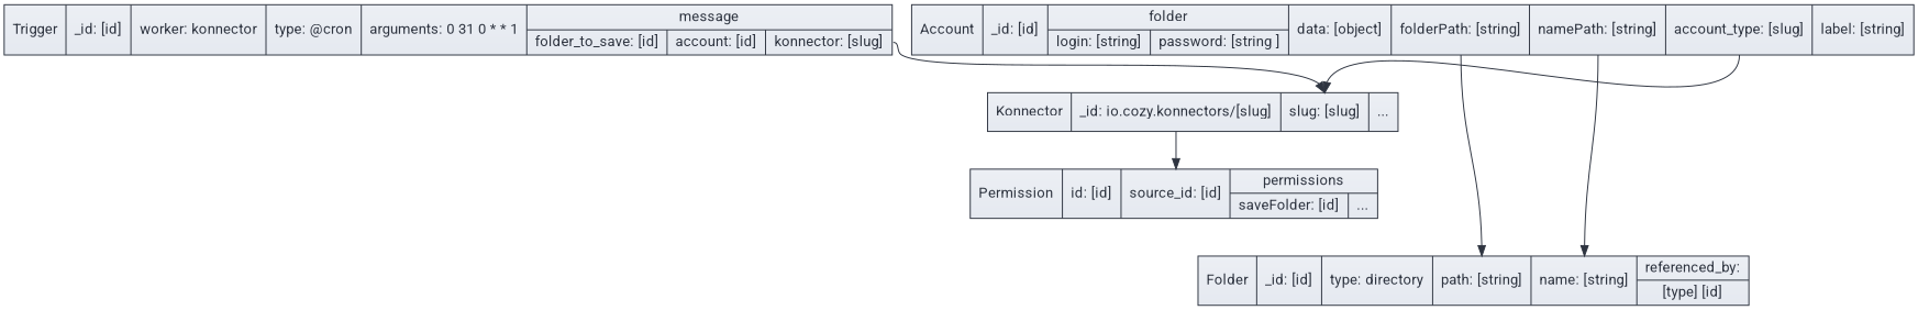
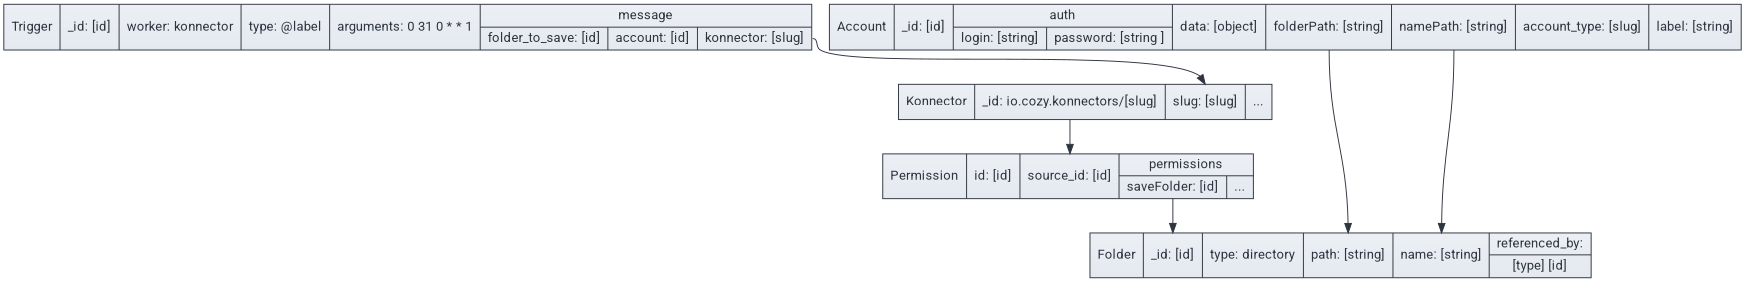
  digraph {
    rankdir=TB
    splines=true
    node [color="#2E3440" fillcolor="#E5E9F0:#ECEFF4" fontcolor="#2E3440" fontname=roboto gradientangle=90 shape=record style=filled]
    edge [color="#2E3440" headport=slug tailport=k_slug]
-   n1 [label="Trigger |<id> _id: [id] | worker: konnector | type: @cron | arguments: 0 31 0 * * 1 | { message | {<f_id> folder_to_save: [id] |<a_id> account: [id] |<k_slug> konnector: [slug] }}"]
+   n1 [label="Trigger |<id> _id: [id] | worker: konnector | type: @label | arguments: 0 31 0 * * 1 | { message | {<f_id> folder_to_save: [id] |<a_id> account: [id] |<k_slug> konnector: [slug] }}"]
    n2 [label="Konnector |<id> _id: io.cozy.konnectors/[slug] |<slug> slug: [slug] | ..."]
    n3 [label="Permission |<id> id: [id] |<source_id> source_id: [id] |{ permissions | {<f_id> saveFolder: [id] | ... }}"]
-   n4 [label="Account |<id> _id: [id] | { folder | { login: [string] | password: [string ]}} | data: [object] |<f_path> folderPath: [string] |<f_name> namePath: [string] |<k_slug> account_type: [slug] | label: [string]"]
+   n4 [label="Account |<id> _id: [id] | { auth | { login: [string] | password: [string ]}} | data: [object] |<f_path> folderPath: [string] |<f_name> namePath: [string] |<k_slug> account_type: [slug] | label: [string]"]
    n5 [label="Folder |<id> _id: [id] | type: directory |<path> path: [string] |<name> name: [string] | {referenced_by: |<ref> [type] [id]}"]
    n1 -> n2
    n2 -> n3 [headport=source_id tailport=id]
-   n4 -> n2
+   n3 -> n5 [headport=id tailport=f_id]
    n4 -> n5 [headport=path tailport=f_path]
    n4 -> n5 [headport=name tailport=f_name]
  }
